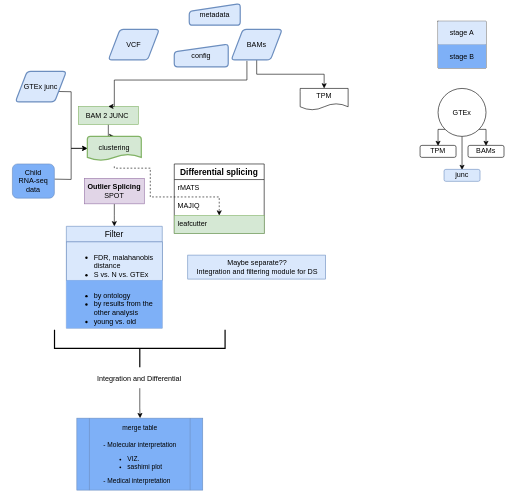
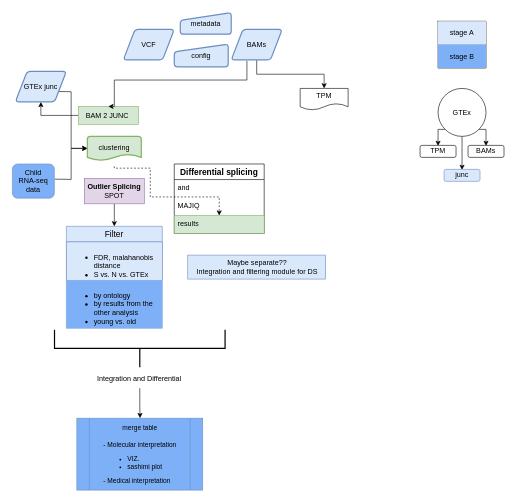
  <mxCell id="0" />
  <mxCell id="1" parent="0" />
  <mxCell id="2" value="" style="edgeStyle=orthogonalEdgeStyle;rounded=0;orthogonalLoop=1;jettySize=auto;html=1;entryX=0;entryY=0.5;entryDx=0;entryDy=0;entryPerimeter=0;" edge="1" parent="1" target="9"><mxGeometry relative="1" as="geometry"><mxPoint x="90" y="152" as="sourcePoint" /><mxPoint x="140" y="249.5" as="targetPoint" /></mxGeometry></mxCell>
  <mxCell id="3" style="edgeStyle=orthogonalEdgeStyle;rounded=0;orthogonalLoop=1;jettySize=auto;html=1;entryX=0;entryY=0.5;entryDx=0;entryDy=0;entryPerimeter=0;" edge="1" parent="1" target="9"><mxGeometry relative="1" as="geometry"><mxPoint x="90" y="298.3" as="sourcePoint" /></mxGeometry></mxCell>
- <mxCell id="4" value="" style="edgeStyle=orthogonalEdgeStyle;rounded=0;orthogonalLoop=1;jettySize=auto;html=1;" edge="1" parent="1" source="5" target="9"><mxGeometry relative="1" as="geometry" /></mxCell>
+ <mxCell id="4" value="" style="edgeStyle=orthogonalEdgeStyle;rounded=0;orthogonalLoop=1;jettySize=auto;html=1;" edge="1" parent="1" source="5" target="33"><mxGeometry relative="1" as="geometry" /></mxCell>
  <mxCell id="5" value="BAM 2 JUNC&amp;nbsp;" style="whiteSpace=wrap;html=1;fillColor=#d5e8d4;strokeColor=#82b366;rounded=0;" vertex="1" parent="1"><mxGeometry x="130" y="177" width="100" height="30" as="geometry" /></mxCell>
  <mxCell id="6" value="" style="edgeStyle=orthogonalEdgeStyle;rounded=0;orthogonalLoop=1;jettySize=auto;html=1;entryX=0.5;entryY=0;entryDx=0;entryDy=0;" edge="1" parent="1" source="7"><mxGeometry relative="1" as="geometry"><mxPoint x="190" y="377" as="targetPoint" /></mxGeometry></mxCell>
  <mxCell id="7" value="&lt;b&gt;Outlier Splicing&lt;br&gt;&lt;/b&gt;SPOT" style="whiteSpace=wrap;html=1;fillColor=#e1d5e7;strokeColor=#9673a6;rounded=0;" vertex="1" parent="1"><mxGeometry x="140" y="297" width="100" height="42.5" as="geometry" /></mxCell>
  <mxCell id="8" value="" style="edgeStyle=orthogonalEdgeStyle;rounded=0;orthogonalLoop=1;jettySize=auto;html=1;dashed=1;" edge="1" parent="1" target="15"><mxGeometry relative="1" as="geometry"><mxPoint x="190" y="277" as="sourcePoint" /><Array as="points"><mxPoint x="190" y="280" /><mxPoint x="250" y="280" /><mxPoint x="250" y="328" /></Array></mxGeometry></mxCell>
  <mxCell id="9" value="clustering" style="strokeWidth=2;html=1;shape=mxgraph.flowchart.document2;whiteSpace=wrap;size=0.25;fillColor=#d5e8d4;strokeColor=#82b366;" vertex="1" parent="1"><mxGeometry x="145" y="227" width="90" height="40" as="geometry" /></mxCell>
  <mxCell id="10" value="config" style="html=1;strokeWidth=2;shape=manualInput;whiteSpace=wrap;rounded=1;size=13;arcSize=11;fillColor=#dae8fc;strokeColor=#6c8ebf;" vertex="1" parent="1"><mxGeometry x="290" y="73" width="90" height="38" as="geometry" /></mxCell>
  <mxCell id="11" value="Child &lt;br&gt;RNA-seq data" style="rounded=1;whiteSpace=wrap;html=1;fillColor=#7eb0f7;strokeColor=#6c8ebf;glass=0;" vertex="1" parent="1"><mxGeometry x="20" y="273" width="70" height="57" as="geometry" /></mxCell>
  <mxCell id="12" value="Differential splicing" style="swimlane;fontStyle=1;childLayout=stackLayout;horizontal=1;startSize=26;horizontalStack=0;resizeParent=1;resizeParentMax=0;resizeLast=0;collapsible=1;marginBottom=0;align=center;fontSize=14;" vertex="1" parent="1"><mxGeometry x="290" y="273" width="150" height="116" as="geometry" /></mxCell>
- <mxCell id="13" value="rMATS" style="text;strokeColor=none;fillColor=none;spacingLeft=4;spacingRight=4;overflow=hidden;rotatable=0;points=[[0,0.5],[1,0.5]];portConstraint=eastwest;fontSize=12;whiteSpace=wrap;html=1;" vertex="1" parent="12"><mxGeometry y="26" width="150" height="30" as="geometry" /></mxCell>
+ <mxCell id="13" value="and" style="text;strokeColor=none;fillColor=none;spacingLeft=4;spacingRight=4;overflow=hidden;rotatable=0;points=[[0,0.5],[1,0.5]];portConstraint=eastwest;fontSize=12;whiteSpace=wrap;html=1;" vertex="1" parent="12"><mxGeometry y="26" width="150" height="30" as="geometry" /></mxCell>
  <mxCell id="14" value="MAJIQ" style="text;strokeColor=none;fillColor=none;spacingLeft=4;spacingRight=4;overflow=hidden;rotatable=0;points=[[0,0.5],[1,0.5]];portConstraint=eastwest;fontSize=12;whiteSpace=wrap;html=1;" vertex="1" parent="12"><mxGeometry y="56" width="150" height="30" as="geometry" /></mxCell>
- <mxCell id="15" value="leafcutter" style="text;strokeColor=#82b366;fillColor=#d5e8d4;spacingLeft=4;spacingRight=4;overflow=hidden;rotatable=0;points=[[0,0.5],[1,0.5]];portConstraint=eastwest;fontSize=12;whiteSpace=wrap;html=1;" vertex="1" parent="12"><mxGeometry y="86" width="150" height="30" as="geometry" /></mxCell>
+ <mxCell id="15" value="results" style="text;strokeColor=#82b366;fillColor=#d5e8d4;spacingLeft=4;spacingRight=4;overflow=hidden;rotatable=0;points=[[0,0.5],[1,0.5]];portConstraint=eastwest;fontSize=12;whiteSpace=wrap;html=1;" vertex="1" parent="12"><mxGeometry y="86" width="150" height="30" as="geometry" /></mxCell>
  <mxCell id="16" value="Filter" style="swimlane;fontStyle=0;childLayout=stackLayout;horizontal=1;startSize=26;horizontalStack=0;resizeParent=1;resizeParentMax=0;resizeLast=0;collapsible=1;marginBottom=0;align=center;fontSize=14;fillColor=#dae8fc;strokeColor=#6c8ebf;" vertex="1" parent="1"><mxGeometry x="110" y="377" width="160" height="170" as="geometry"><mxRectangle x="100" y="317" width="70" height="30" as="alternateBounds" /></mxGeometry></mxCell>
  <mxCell id="17" value="&lt;ul&gt;&lt;li&gt;FDR, malahanobis distance&lt;/li&gt;&lt;li&gt;S vs. N vs. GTEx&lt;/li&gt;&lt;/ul&gt;" style="text;strokeColor=#6c8ebf;fillColor=#dae8fc;spacingLeft=4;spacingRight=4;overflow=hidden;rotatable=0;points=[[0,0.5],[1,0.5]];portConstraint=eastwest;fontSize=12;whiteSpace=wrap;html=1;" vertex="1" parent="16"><mxGeometry y="26" width="160" height="64" as="geometry" /></mxCell>
  <mxCell id="18" value="&lt;ul&gt;&lt;li style=&quot;&quot;&gt;by ontology&lt;/li&gt;&lt;li style=&quot;&quot;&gt;by results from the other analysis&lt;/li&gt;&lt;li style=&quot;&quot;&gt;young vs. old&lt;/li&gt;&lt;/ul&gt;" style="text;strokeColor=none;fillColor=#7eb0f7;spacingLeft=4;spacingRight=4;overflow=hidden;rotatable=0;points=[[0,0.5],[1,0.5]];portConstraint=eastwest;fontSize=12;whiteSpace=wrap;html=1;align=left;" vertex="1" parent="16"><mxGeometry y="90" width="160" height="80" as="geometry" /></mxCell>
  <mxCell id="19" value="" style="strokeWidth=2;html=1;shape=mxgraph.flowchart.annotation_2;align=left;labelPosition=right;pointerEvents=1;rotation=-90;" vertex="1" parent="1"><mxGeometry x="201.25" y="438.5" width="62.5" height="284.5" as="geometry" /></mxCell>
  <mxCell id="20" value="" style="edgeStyle=orthogonalEdgeStyle;rounded=0;orthogonalLoop=1;jettySize=auto;html=1;" edge="1" parent="1" source="21"><mxGeometry relative="1" as="geometry"><mxPoint x="233" y="697" as="targetPoint" /><Array as="points"><mxPoint x="233" y="680" /><mxPoint x="233" y="680" /></Array></mxGeometry></mxCell>
  <mxCell id="21" value="Integration and Differential&amp;nbsp;" style="text;html=1;align=center;verticalAlign=middle;resizable=0;points=[];autosize=1;strokeColor=none;fillColor=none;" vertex="1" parent="1"><mxGeometry x="142.5" y="617" width="180" height="30" as="geometry" /></mxCell>
  <mxCell id="22" value="&lt;font style=&quot;font-size: 11px;&quot;&gt;merge table&lt;br&gt;&lt;br&gt;&lt;/font&gt;&lt;div style=&quot;text-align: left; font-size: 11px;&quot;&gt;&lt;span style=&quot;background-color: initial;&quot;&gt;&lt;font style=&quot;font-size: 11px;&quot;&gt;- Molecular interpretation&lt;/font&gt;&lt;/span&gt;&lt;/div&gt;&lt;div style=&quot;text-align: left; font-size: 11px;&quot;&gt;&lt;ul&gt;&lt;li&gt;&lt;span style=&quot;background-color: initial;&quot;&gt;&lt;font style=&quot;font-size: 11px;&quot;&gt;VIZ.&lt;/font&gt;&lt;/span&gt;&lt;/li&gt;&lt;li&gt;&lt;span style=&quot;background-color: initial;&quot;&gt;&lt;font style=&quot;font-size: 11px;&quot;&gt;sashimi plot&lt;span style=&quot;white-space: pre;&quot;&gt; &lt;/span&gt;&lt;/font&gt;&lt;/span&gt;&lt;/li&gt;&lt;/ul&gt;&lt;/div&gt;&lt;div style=&quot;text-align: left; font-size: 11px;&quot;&gt;&lt;span style=&quot;background-color: initial;&quot;&gt;&lt;font style=&quot;font-size: 11px;&quot;&gt;- Medical interpretation&lt;/font&gt;&lt;/span&gt;&lt;/div&gt;" style="shape=process;whiteSpace=wrap;html=1;backgroundOutline=1;spacing=1;fillColor=#7eb0f7;strokeColor=#6C8EBF;" vertex="1" parent="1"><mxGeometry x="127.5" y="697" width="210" height="120" as="geometry" /></mxCell>
  <mxCell id="23" value="" style="shape=table;startSize=0;container=1;collapsible=0;childLayout=tableLayout;" vertex="1" parent="1"><mxGeometry x="730" y="35" width="80" height="78" as="geometry" /></mxCell>
  <mxCell id="24" value="" style="shape=tableRow;horizontal=0;startSize=0;swimlaneHead=0;swimlaneBody=0;strokeColor=inherit;top=0;left=0;bottom=0;right=0;collapsible=0;dropTarget=0;fillColor=none;points=[[0,0.5],[1,0.5]];portConstraint=eastwest;" vertex="1" parent="23"><mxGeometry width="80" height="39" as="geometry" /></mxCell>
  <mxCell id="25" value="stage A" style="shape=partialRectangle;html=1;whiteSpace=wrap;connectable=0;strokeColor=default;overflow=hidden;fillColor=#dae8fc;top=0;left=0;bottom=0;right=0;pointerEvents=1;" vertex="1" parent="24"><mxGeometry width="80" height="39" as="geometry"><mxRectangle width="80" height="39" as="alternateBounds" /></mxGeometry></mxCell>
  <mxCell id="26" value="" style="shape=tableRow;horizontal=0;startSize=0;swimlaneHead=0;swimlaneBody=0;strokeColor=inherit;top=0;left=0;bottom=0;right=0;collapsible=0;dropTarget=0;fillColor=none;points=[[0,0.5],[1,0.5]];portConstraint=eastwest;" vertex="1" parent="23"><mxGeometry y="39" width="80" height="39" as="geometry" /></mxCell>
  <mxCell id="27" value="stage B" style="shape=partialRectangle;html=1;whiteSpace=wrap;connectable=0;strokeColor=default;overflow=hidden;fillColor=#7eb0f7;top=0;left=0;bottom=0;right=0;pointerEvents=1;strokeWidth=3;" vertex="1" parent="26"><mxGeometry width="80" height="39" as="geometry"><mxRectangle width="80" height="39" as="alternateBounds" /></mxGeometry></mxCell>
- <mxCell id="28" value="metadata" style="html=1;strokeWidth=2;shape=manualInput;whiteSpace=wrap;rounded=1;size=13;arcSize=11;fillColor=#dae8fc;strokeColor=#6c8ebf;" vertex="1" parent="1"><mxGeometry x="315" y="5.5" width="85" height="36" as="geometry" /></mxCell>
+ <mxCell id="28" value="metadata" style="html=1;strokeWidth=2;shape=manualInput;whiteSpace=wrap;rounded=1;size=13;arcSize=11;fillColor=#dae8fc;strokeColor=#6c8ebf;" vertex="1" parent="1"><mxGeometry x="300" y="20.5" width="85" height="36" as="geometry" /></mxCell>
  <mxCell id="29" style="edgeStyle=orthogonalEdgeStyle;rounded=0;orthogonalLoop=1;jettySize=auto;html=1;exitX=0.308;exitY=1.028;exitDx=0;exitDy=0;entryX=0.5;entryY=0;entryDx=0;entryDy=0;exitPerimeter=0;" edge="1" parent="1" source="31" target="5"><mxGeometry relative="1" as="geometry"><mxPoint x="189.5" y="148" as="sourcePoint" /><Array as="points"><mxPoint x="411" y="133" /><mxPoint x="190" y="133" /></Array></mxGeometry></mxCell>
  <mxCell id="30" style="edgeStyle=orthogonalEdgeStyle;rounded=0;orthogonalLoop=1;jettySize=auto;html=1;exitX=0.5;exitY=1;exitDx=0;exitDy=0;entryX=0.5;entryY=0;entryDx=0;entryDy=0;" edge="1" parent="1" source="31" target="42"><mxGeometry relative="1" as="geometry" /></mxCell>
  <mxCell id="31" value="BAMs" style="shape=parallelogram;html=1;strokeWidth=2;perimeter=parallelogramPerimeter;whiteSpace=wrap;rounded=1;arcSize=12;size=0.23;fillColor=#dae8fc;strokeColor=#6c8ebf;" vertex="1" parent="1"><mxGeometry x="385" y="48.5" width="85" height="51" as="geometry" /></mxCell>
- <mxCell id="32" value="VCF" style="shape=parallelogram;html=1;strokeWidth=2;perimeter=parallelogramPerimeter;whiteSpace=wrap;rounded=1;arcSize=12;size=0.23;fillColor=#dae8fc;strokeColor=#6c8ebf;" vertex="1" parent="1"><mxGeometry x="180" y="48.5" width="85" height="51" as="geometry" /></mxCell>
+ <mxCell id="32" value="VCF" style="shape=parallelogram;html=1;strokeWidth=2;perimeter=parallelogramPerimeter;whiteSpace=wrap;rounded=1;arcSize=12;size=0.23;fillColor=#dae8fc;strokeColor=#6c8ebf;" vertex="1" parent="1"><mxGeometry x="205" y="48.5" width="85" height="51" as="geometry" /></mxCell>
  <mxCell id="33" value="GTEx junc" style="shape=parallelogram;html=1;strokeWidth=2;perimeter=parallelogramPerimeter;whiteSpace=wrap;rounded=1;arcSize=12;size=0.23;fillColor=#dae8fc;strokeColor=#6c8ebf;" vertex="1" parent="1"><mxGeometry x="25" y="118.5" width="85" height="51" as="geometry" /></mxCell>
  <mxCell id="34" style="edgeStyle=orthogonalEdgeStyle;rounded=0;orthogonalLoop=1;jettySize=auto;html=1;exitX=0;exitY=1;exitDx=0;exitDy=0;" edge="1" parent="1" source="37"><mxGeometry relative="1" as="geometry"><mxPoint x="730" y="243" as="targetPoint" /></mxGeometry></mxCell>
  <mxCell id="35" style="edgeStyle=orthogonalEdgeStyle;rounded=0;orthogonalLoop=1;jettySize=auto;html=1;exitX=0.5;exitY=1;exitDx=0;exitDy=0;" edge="1" parent="1" source="37"><mxGeometry relative="1" as="geometry"><mxPoint x="770" y="283" as="targetPoint" /></mxGeometry></mxCell>
  <mxCell id="36" style="edgeStyle=orthogonalEdgeStyle;rounded=0;orthogonalLoop=1;jettySize=auto;html=1;exitX=1;exitY=1;exitDx=0;exitDy=0;" edge="1" parent="1" source="37"><mxGeometry relative="1" as="geometry"><mxPoint x="810" y="243" as="targetPoint" /></mxGeometry></mxCell>
  <mxCell id="37" value="GTEx" style="ellipse;whiteSpace=wrap;html=1;" vertex="1" parent="1"><mxGeometry x="730" y="147" width="80" height="80" as="geometry" /></mxCell>
  <mxCell id="38" value="TPM" style="rounded=1;whiteSpace=wrap;html=1;" vertex="1" parent="1"><mxGeometry x="700" y="242" width="60" height="20" as="geometry" /></mxCell>
  <mxCell id="39" value="junc" style="rounded=1;whiteSpace=wrap;html=1;fillColor=#dae8fc;strokeColor=#6c8ebf;" vertex="1" parent="1"><mxGeometry x="740" y="282" width="60" height="20" as="geometry" /></mxCell>
  <mxCell id="40" value="BAMs" style="rounded=1;whiteSpace=wrap;html=1;" vertex="1" parent="1"><mxGeometry x="780" y="242" width="60" height="20" as="geometry" /></mxCell>
  <mxCell id="41" value="Maybe separate??&lt;br&gt;Integration and filtering module for DS" style="text;html=1;align=center;verticalAlign=middle;resizable=0;points=[];autosize=1;strokeColor=#6c8ebf;fillColor=#dae8fc;" vertex="1" parent="1"><mxGeometry x="312.5" y="425" width="230" height="40" as="geometry" /></mxCell>
  <mxCell id="42" value="TPM" style="shape=document;whiteSpace=wrap;html=1;boundedLbl=1;" vertex="1" parent="1"><mxGeometry x="500" y="147" width="80" height="36" as="geometry" /></mxCell>
